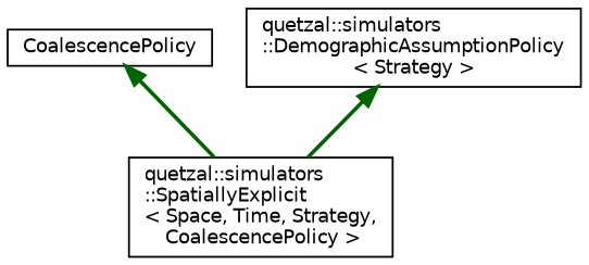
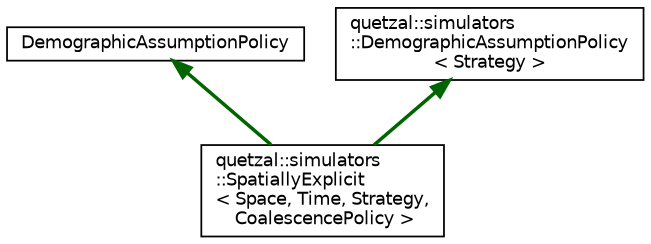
  digraph {
    rankdir=TB
    node [color=black fillcolor=white fontname=Helvetica fontsize=10 shape=record style=filled]
    edge [color=darkgreen dir=back fontname=Helvetica fontsize=10 labelfontname=Helvetica labelfontsize=10 style=bold]
-   n1 [height=0.2 label=CoalescencePolicy width=0.4]
+   n1 [height=0.2 label=DemographicAssumptionPolicy width=0.4]
    n2 [height=0.2 label="quetzal::simulators\l::SpatiallyExplicit\l\< Space, Time, Strategy,\l CoalescencePolicy \>" width=0.4]
    n3 [height=0.2 label="quetzal::simulators\l::DemographicAssumptionPolicy\l\< Strategy \>" width=0.4]
    n1 -> n2
    n3 -> n2
  }
